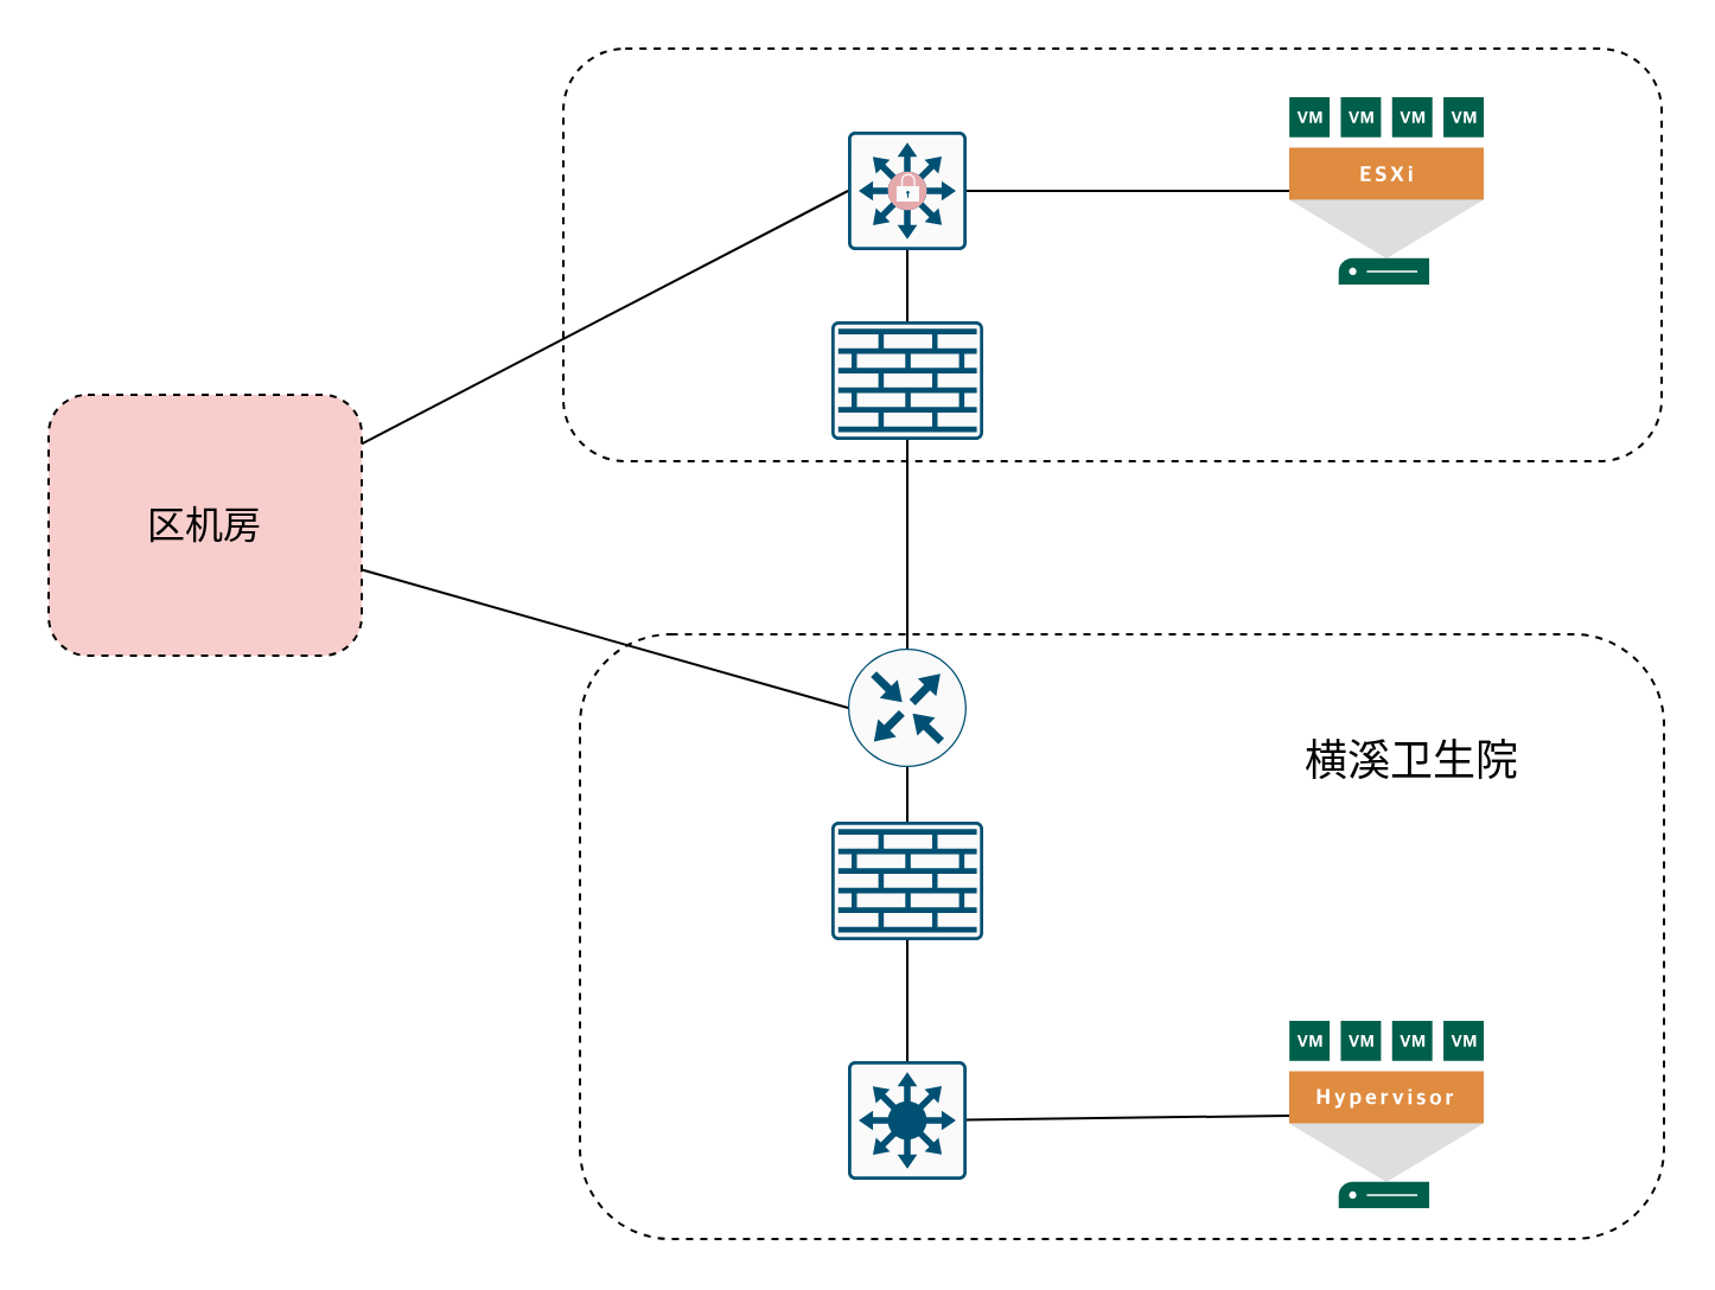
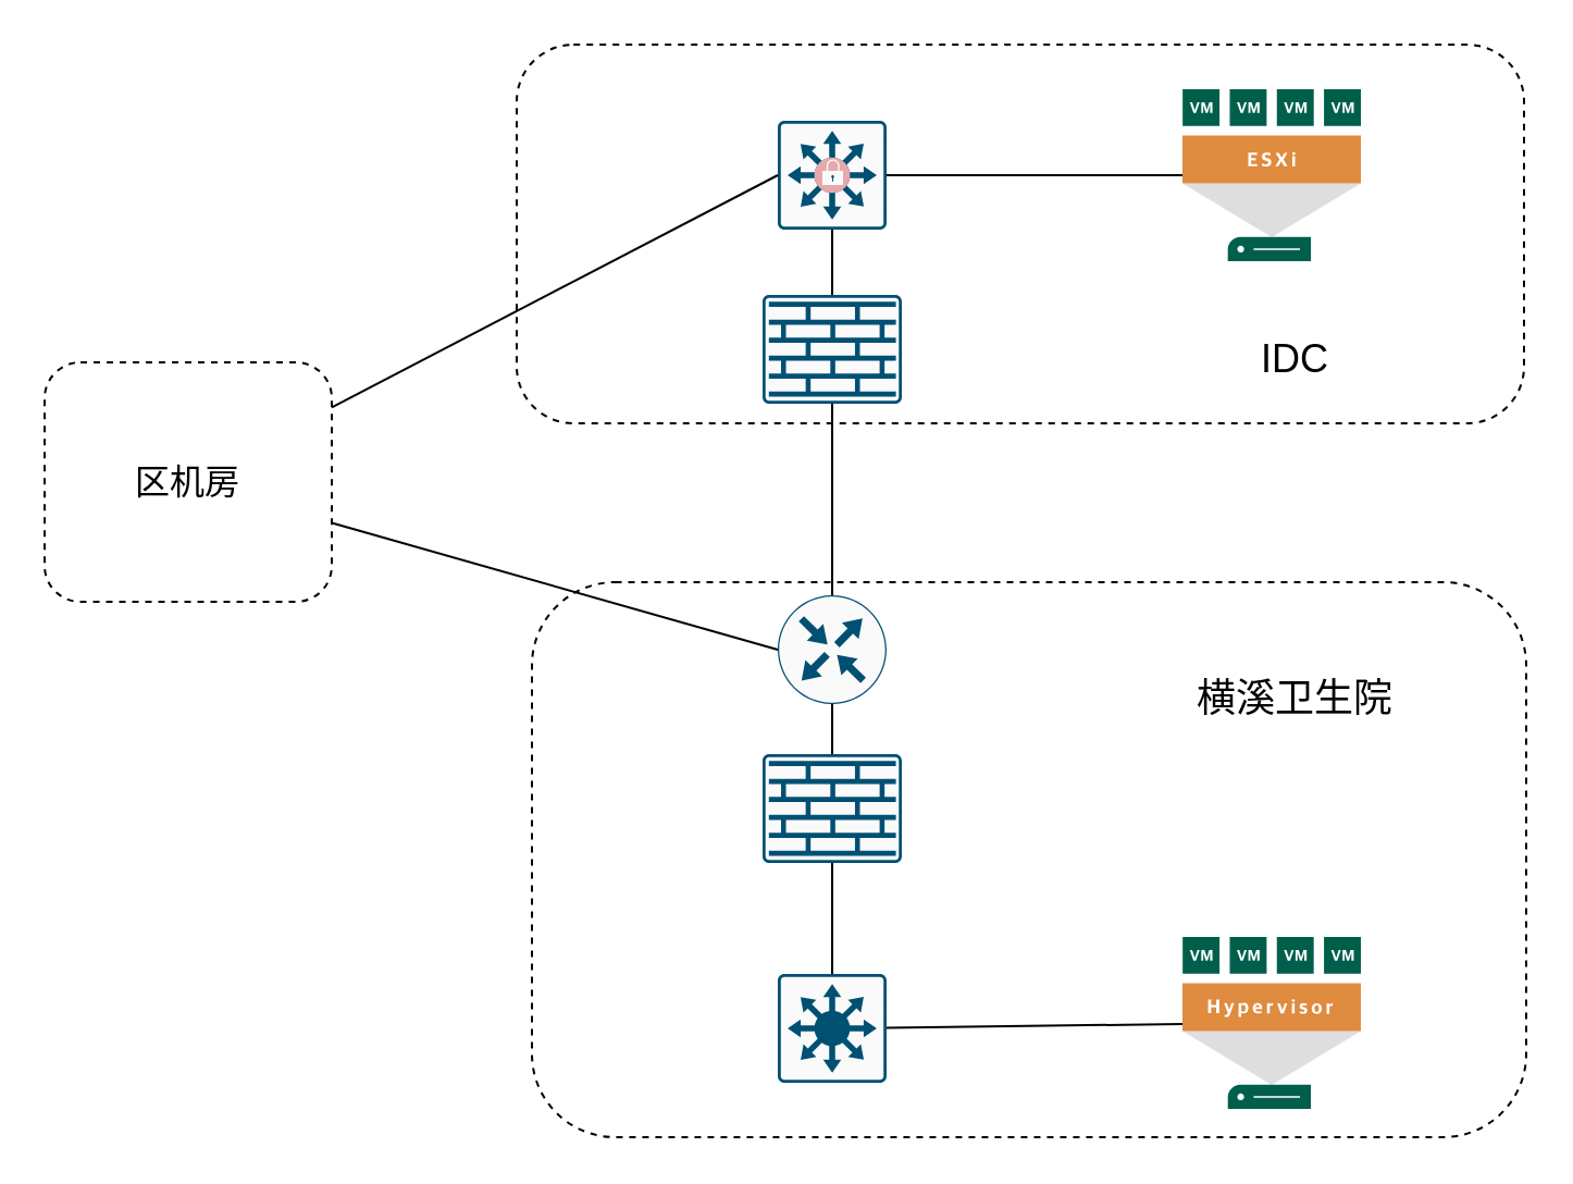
  <mxCell id="0" />
  <mxCell id="1" parent="0" />
  <mxCell id="2" value="" style="rounded=1;whiteSpace=wrap;html=1;dashed=1;" vertex="1" parent="1"><mxGeometry x="244" y="267" width="457" height="255" as="geometry" /></mxCell>
  <mxCell id="3" value="" style="rounded=1;whiteSpace=wrap;html=1;dashed=1;" vertex="1" parent="1"><mxGeometry x="237" y="20" width="463" height="174" as="geometry" /></mxCell>
  <mxCell id="4" style="edgeStyle=none;rounded=0;orthogonalLoop=1;jettySize=auto;html=1;entryX=0.5;entryY=1;entryDx=0;entryDy=0;entryPerimeter=0;endArrow=none;endFill=0;" edge="1" parent="1" source="6" target="12"><mxGeometry relative="1" as="geometry" /></mxCell>
  <mxCell id="5" style="edgeStyle=none;rounded=0;orthogonalLoop=1;jettySize=auto;html=1;endArrow=none;endFill=0;" edge="1" parent="1" source="6" target="18"><mxGeometry relative="1" as="geometry" /></mxCell>
  <mxCell id="6" value="" style="points=[[0.015,0.015,0],[0.985,0.015,0],[0.985,0.985,0],[0.015,0.985,0],[0.25,0,0],[0.5,0,0],[0.75,0,0],[1,0.25,0],[1,0.5,0],[1,0.75,0],[0.75,1,0],[0.5,1,0],[0.25,1,0],[0,0.75,0],[0,0.5,0],[0,0.25,0]];verticalLabelPosition=bottom;html=1;verticalAlign=top;aspect=fixed;align=center;pointerEvents=1;shape=mxgraph.cisco19.rect;prIcon=l3_switch;fillColor=#FAFAFA;strokeColor=#005073;" vertex="1" parent="1"><mxGeometry x="357" y="447" width="50" height="50" as="geometry" /></mxCell>
  <mxCell id="7" style="edgeStyle=none;rounded=0;orthogonalLoop=1;jettySize=auto;html=1;endArrow=none;endFill=0;" edge="1" parent="1" source="8" target="19"><mxGeometry relative="1" as="geometry" /></mxCell>
  <mxCell id="8" value="" style="points=[[0.015,0.015,0],[0.985,0.015,0],[0.985,0.985,0],[0.015,0.985,0],[0.25,0,0],[0.5,0,0],[0.75,0,0],[1,0.25,0],[1,0.5,0],[1,0.75,0],[0.75,1,0],[0.5,1,0],[0.25,1,0],[0,0.75,0],[0,0.5,0],[0,0.25,0]];verticalLabelPosition=bottom;html=1;verticalAlign=top;aspect=fixed;align=center;pointerEvents=1;shape=mxgraph.cisco19.rect;prIcon=secure_catalyst_switch_color;fillColor=#FAFAFA;strokeColor=#005073;" vertex="1" parent="1"><mxGeometry x="357" y="55" width="50" height="50" as="geometry" /></mxCell>
  <mxCell id="9" style="edgeStyle=none;rounded=0;orthogonalLoop=1;jettySize=auto;html=1;entryX=0.5;entryY=1;entryDx=0;entryDy=0;entryPerimeter=0;endArrow=none;endFill=0;" edge="1" parent="1" source="10" target="17"><mxGeometry relative="1" as="geometry" /></mxCell>
  <mxCell id="10" value="" style="points=[[0.5,0,0],[1,0.5,0],[0.5,1,0],[0,0.5,0],[0.145,0.145,0],[0.856,0.145,0],[0.855,0.856,0],[0.145,0.855,0]];verticalLabelPosition=bottom;html=1;verticalAlign=top;aspect=fixed;align=center;pointerEvents=1;shape=mxgraph.cisco19.rect;prIcon=router;fillColor=#FAFAFA;strokeColor=#005073;" vertex="1" parent="1"><mxGeometry x="357" y="273" width="50" height="50" as="geometry" /></mxCell>
  <mxCell id="11" style="edgeStyle=none;rounded=0;orthogonalLoop=1;jettySize=auto;html=1;entryX=0.5;entryY=1;entryDx=0;entryDy=0;entryPerimeter=0;endArrow=none;endFill=0;" edge="1" parent="1" source="12" target="10"><mxGeometry relative="1" as="geometry" /></mxCell>
  <mxCell id="12" value="" style="points=[[0.015,0.015,0],[0.985,0.015,0],[0.985,0.985,0],[0.015,0.985,0],[0.25,0,0],[0.5,0,0],[0.75,0,0],[1,0.25,0],[1,0.5,0],[1,0.75,0],[0.75,1,0],[0.5,1,0],[0.25,1,0],[0,0.75,0],[0,0.5,0],[0,0.25,0]];verticalLabelPosition=bottom;html=1;verticalAlign=top;aspect=fixed;align=center;pointerEvents=1;shape=mxgraph.cisco19.rect;prIcon=firewall;fillColor=#FAFAFA;strokeColor=#005073;" vertex="1" parent="1"><mxGeometry x="350" y="346" width="64" height="50" as="geometry" /></mxCell>
  <mxCell id="13" style="rounded=0;orthogonalLoop=1;jettySize=auto;html=1;endArrow=none;endFill=0;entryX=0;entryY=0.5;entryDx=0;entryDy=0;entryPerimeter=0;" edge="1" parent="1" source="15" target="10"><mxGeometry relative="1" as="geometry"><mxPoint x="358" y="297" as="targetPoint" /></mxGeometry></mxCell>
  <mxCell id="14" style="edgeStyle=none;rounded=0;orthogonalLoop=1;jettySize=auto;html=1;entryX=0;entryY=0.5;entryDx=0;entryDy=0;entryPerimeter=0;endArrow=none;endFill=0;" edge="1" parent="1" source="15" target="8"><mxGeometry relative="1" as="geometry" /></mxCell>
- <mxCell id="15" value="&lt;font style=&quot;font-size: 16px&quot;&gt;区机房&lt;/font&gt;" style="rounded=1;whiteSpace=wrap;html=1;dashed=1;fillColor=#f8cecc;" vertex="1" parent="1"><mxGeometry x="20" y="166" width="132" height="110" as="geometry" /></mxCell>
+ <mxCell id="15" value="&lt;font style=&quot;font-size: 16px&quot;&gt;区机房&lt;/font&gt;" style="rounded=1;whiteSpace=wrap;html=1;dashed=1;" vertex="1" parent="1"><mxGeometry x="20" y="166" width="132" height="110" as="geometry" /></mxCell>
  <mxCell id="16" style="edgeStyle=none;rounded=0;orthogonalLoop=1;jettySize=auto;html=1;entryX=0.5;entryY=1;entryDx=0;entryDy=0;entryPerimeter=0;endArrow=none;endFill=0;" edge="1" parent="1" source="17" target="8"><mxGeometry relative="1" as="geometry" /></mxCell>
  <mxCell id="17" value="" style="points=[[0.015,0.015,0],[0.985,0.015,0],[0.985,0.985,0],[0.015,0.985,0],[0.25,0,0],[0.5,0,0],[0.75,0,0],[1,0.25,0],[1,0.5,0],[1,0.75,0],[0.75,1,0],[0.5,1,0],[0.25,1,0],[0,0.75,0],[0,0.5,0],[0,0.25,0]];verticalLabelPosition=bottom;html=1;verticalAlign=top;aspect=fixed;align=center;pointerEvents=1;shape=mxgraph.cisco19.rect;prIcon=firewall;fillColor=#FAFAFA;strokeColor=#005073;" vertex="1" parent="1"><mxGeometry x="350" y="135" width="64" height="50" as="geometry" /></mxCell>
  <mxCell id="18" value="" style="pointerEvents=1;shadow=0;dashed=0;html=1;strokeColor=none;fillColor=#005F4B;labelPosition=center;verticalLabelPosition=bottom;verticalAlign=top;align=center;outlineConnect=0;shape=mxgraph.veeam2.virtual_host;" vertex="1" parent="1"><mxGeometry x="543" y="430" width="82" height="79" as="geometry" /></mxCell>
  <mxCell id="19" value="" style="pointerEvents=1;shadow=0;dashed=0;html=1;strokeColor=none;fillColor=#005F4B;labelPosition=center;verticalLabelPosition=bottom;verticalAlign=top;align=center;outlineConnect=0;shape=mxgraph.veeam2.esxi_host;" vertex="1" parent="1"><mxGeometry x="543" y="40.5" width="82" height="79" as="geometry" /></mxCell>
+ <mxCell id="20" value="&lt;font style=&quot;font-size: 18px&quot;&gt;IDC&lt;/font&gt;" style="text;html=1;strokeColor=none;fillColor=none;align=center;verticalAlign=middle;whiteSpace=wrap;rounded=0;" vertex="1" parent="1"><mxGeometry x="555" y="150" width="80" height="30" as="geometry" /></mxCell>
  <mxCell id="21" value="&lt;font style=&quot;font-size: 18px&quot;&gt;横溪卫生院&lt;/font&gt;" style="text;html=1;strokeColor=none;fillColor=none;align=center;verticalAlign=middle;whiteSpace=wrap;rounded=0;" vertex="1" parent="1"><mxGeometry x="539" y="306" width="112" height="30" as="geometry" /></mxCell>
